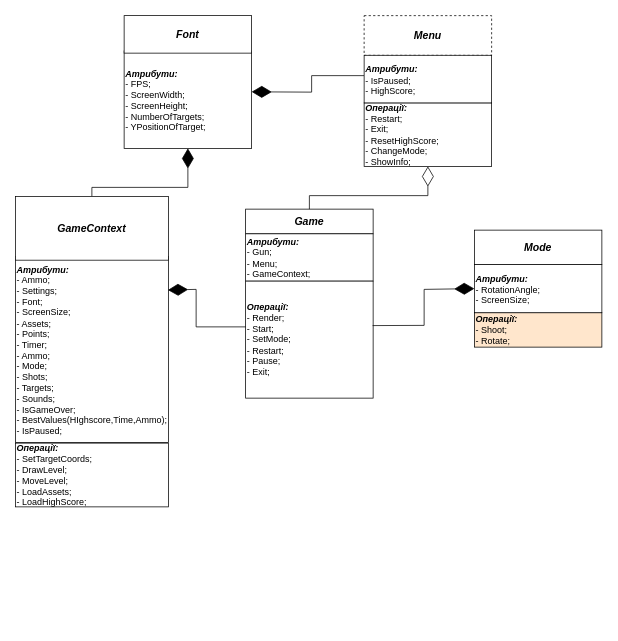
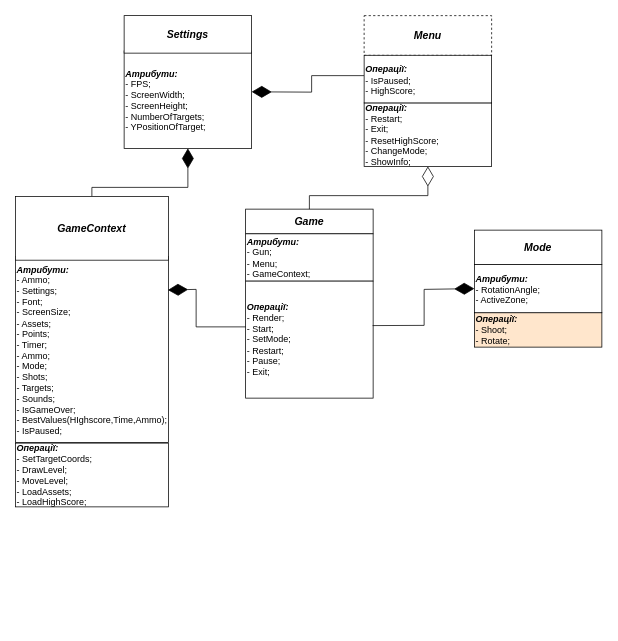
  <mxCell id="0" />
  <mxCell id="1" parent="0" />
  <mxCell id="2" value="" style="group" parent="1" vertex="1" connectable="0"><mxGeometry x="632" y="306" width="170" height="156" as="geometry" /></mxCell>
  <mxCell id="3" value="&lt;i style=&quot;font-weight: bold;&quot;&gt;Операції:&lt;/i&gt;&lt;br&gt;- Shoot;&lt;br&gt;- Rotate;" style="rounded=0;whiteSpace=wrap;html=1;align=left;container=0;fillColor=#ffe6cc;" parent="2" vertex="1"><mxGeometry y="110.118" width="170" height="45.882" as="geometry" /></mxCell>
  <mxCell id="4" value="&lt;span style=&quot;font-size: 14px;&quot;&gt;&lt;b&gt;&lt;i&gt;Mode&lt;/i&gt;&lt;/b&gt;&lt;/span&gt;" style="rounded=0;whiteSpace=wrap;html=1;container=0;" parent="2" vertex="1"><mxGeometry width="170" height="45.882" as="geometry" /></mxCell>
- <mxCell id="5" value="&lt;div style=&quot;&quot;&gt;&lt;b style=&quot;background-color: initial; font-style: italic;&quot;&gt;&lt;br&gt;&lt;/b&gt;&lt;/div&gt;&lt;div style=&quot;&quot;&gt;&lt;b style=&quot;background-color: initial; font-style: italic;&quot;&gt;Атрибути:&lt;/b&gt;&lt;/div&gt;&lt;div style=&quot;&quot;&gt;&lt;span style=&quot;background-color: initial;&quot;&gt;-&amp;nbsp;&lt;/span&gt;&lt;font style=&quot;background-color: initial;&quot;&gt;&lt;span style=&quot;text-indent: -25.2pt; background-color: initial;&quot;&gt;RotationAngle&lt;/span&gt;&lt;span style=&quot;text-indent: -25.2pt; background-color: initial;&quot; lang=&quot;EN-US&quot;&gt;;&lt;/span&gt;&lt;/font&gt;&lt;/div&gt;&lt;font style=&quot;font-size: 12px;&quot;&gt;&lt;div style=&quot;&quot;&gt;&lt;span style=&quot;background-color: initial; text-indent: -25.2pt;&quot;&gt;- ScreenSize;&lt;/span&gt;&lt;/div&gt;&lt;/font&gt;&lt;p class=&quot;MsoListParagraph&quot;&gt;&lt;/p&gt;" style="rounded=0;whiteSpace=wrap;html=1;align=left;container=0;" parent="2" vertex="1"><mxGeometry y="45.882" width="170" height="64.235" as="geometry" /></mxCell>
+ <mxCell id="5" value="&lt;div style=&quot;&quot;&gt;&lt;b style=&quot;background-color: initial; font-style: italic;&quot;&gt;&lt;br&gt;&lt;/b&gt;&lt;/div&gt;&lt;div style=&quot;&quot;&gt;&lt;b style=&quot;background-color: initial; font-style: italic;&quot;&gt;Атрибути:&lt;/b&gt;&lt;/div&gt;&lt;div style=&quot;&quot;&gt;&lt;span style=&quot;background-color: initial;&quot;&gt;-&amp;nbsp;&lt;/span&gt;&lt;font style=&quot;background-color: initial;&quot;&gt;&lt;span style=&quot;text-indent: -25.2pt; background-color: initial;&quot;&gt;RotationAngle&lt;/span&gt;&lt;span style=&quot;text-indent: -25.2pt; background-color: initial;&quot; lang=&quot;EN-US&quot;&gt;;&lt;/span&gt;&lt;/font&gt;&lt;/div&gt;&lt;font style=&quot;font-size: 12px;&quot;&gt;&lt;div style=&quot;&quot;&gt;&lt;span style=&quot;background-color: initial; text-indent: -25.2pt;&quot;&gt;- ActiveZone;&lt;/span&gt;&lt;/div&gt;&lt;/font&gt;&lt;p class=&quot;MsoListParagraph&quot;&gt;&lt;/p&gt;" style="rounded=0;whiteSpace=wrap;html=1;align=left;container=0;" parent="2" vertex="1"><mxGeometry y="45.882" width="170" height="64.235" as="geometry" /></mxCell>
  <mxCell id="6" value="" style="group" parent="1" vertex="1" connectable="0"><mxGeometry x="485" y="20" width="170" height="201" as="geometry" /></mxCell>
  <mxCell id="7" value="&lt;i style=&quot;font-weight: bold;&quot;&gt;Операції:&lt;/i&gt;&lt;br&gt;- Restart;&lt;br&gt;- Exit;&lt;br&gt;- ResetHighScore;&lt;br&gt;- ChangeMode;&lt;div&gt;- ShowInfo;&lt;/div&gt;" style="rounded=0;whiteSpace=wrap;html=1;align=left;container=0;" parent="6" vertex="1"><mxGeometry y="116.368" width="170" height="84.632" as="geometry" /></mxCell>
  <mxCell id="8" value="&lt;span style=&quot;font-size: 14px;&quot;&gt;&lt;b&gt;&lt;i&gt;Menu&lt;/i&gt;&lt;/b&gt;&lt;/span&gt;" style="rounded=0;whiteSpace=wrap;html=1;container=0;dashed=1;" parent="6" vertex="1"><mxGeometry width="170" height="52.895" as="geometry" /></mxCell>
- <mxCell id="9" value="&lt;div style=&quot;&quot;&gt;&lt;b style=&quot;background-color: initial; font-style: italic;&quot;&gt;&lt;br&gt;&lt;/b&gt;&lt;/div&gt;&lt;div style=&quot;&quot;&gt;&lt;b style=&quot;background-color: initial; font-style: italic;&quot;&gt;Атрибути:&lt;/b&gt;&lt;/div&gt;&lt;div style=&quot;&quot;&gt;&lt;span style=&quot;background-color: initial;&quot;&gt;- IsPaused&lt;/span&gt;&lt;font style=&quot;background-color: initial;&quot;&gt;&lt;span style=&quot;text-indent: -25.2pt; background-color: initial;&quot; lang=&quot;EN-US&quot;&gt;;&lt;/span&gt;&lt;/font&gt;&lt;/div&gt;&lt;font style=&quot;font-size: 12px;&quot;&gt;&lt;div style=&quot;&quot;&gt;&lt;span style=&quot;background-color: initial; text-indent: -25.2pt;&quot;&gt;- HighScore;&lt;/span&gt;&lt;/div&gt;&lt;/font&gt;&lt;p class=&quot;MsoListParagraph&quot;&gt;&lt;/p&gt;" style="rounded=0;whiteSpace=wrap;html=1;align=left;container=0;" parent="6" vertex="1"><mxGeometry y="52.895" width="170" height="63.474" as="geometry" /></mxCell>
+ <mxCell id="9" value="&lt;div style=&quot;&quot;&gt;&lt;b style=&quot;background-color: initial; font-style: italic;&quot;&gt;&lt;br&gt;&lt;/b&gt;&lt;/div&gt;&lt;div style=&quot;&quot;&gt;&lt;b style=&quot;background-color: initial; font-style: italic;&quot;&gt;Операції:&lt;/b&gt;&lt;/div&gt;&lt;div style=&quot;&quot;&gt;&lt;span style=&quot;background-color: initial;&quot;&gt;- IsPaused&lt;/span&gt;&lt;font style=&quot;background-color: initial;&quot;&gt;&lt;span style=&quot;text-indent: -25.2pt; background-color: initial;&quot; lang=&quot;EN-US&quot;&gt;;&lt;/span&gt;&lt;/font&gt;&lt;/div&gt;&lt;font style=&quot;font-size: 12px;&quot;&gt;&lt;div style=&quot;&quot;&gt;&lt;span style=&quot;background-color: initial; text-indent: -25.2pt;&quot;&gt;- HighScore;&lt;/span&gt;&lt;/div&gt;&lt;/font&gt;&lt;p class=&quot;MsoListParagraph&quot;&gt;&lt;/p&gt;" style="rounded=0;whiteSpace=wrap;html=1;align=left;container=0;" parent="6" vertex="1"><mxGeometry y="52.895" width="170" height="63.474" as="geometry" /></mxCell>
  <mxCell id="10" value="" style="group" parent="1" vertex="1" connectable="0"><mxGeometry x="327" y="278" width="170" height="252" as="geometry" /></mxCell>
  <mxCell id="11" value="" style="group" parent="10" vertex="1" connectable="0"><mxGeometry width="170" height="116" as="geometry" /></mxCell>
  <mxCell id="12" value="&lt;span style=&quot;font-size: 14px;&quot;&gt;&lt;b&gt;&lt;i&gt;Game&lt;/i&gt;&lt;/b&gt;&lt;/span&gt;" style="rounded=0;whiteSpace=wrap;html=1;container=0;" parent="11" vertex="1"><mxGeometry width="170" height="32.941" as="geometry" /></mxCell>
  <mxCell id="13" value="&lt;div style=&quot;&quot;&gt;&lt;b style=&quot;background-color: initial; font-style: italic;&quot;&gt;&lt;br&gt;&lt;/b&gt;&lt;/div&gt;&lt;div style=&quot;&quot;&gt;&lt;b style=&quot;background-color: initial; font-style: italic;&quot;&gt;Атрибути:&lt;/b&gt;&lt;/div&gt;&lt;font style=&quot;font-size: 12px;&quot;&gt;&lt;div style=&quot;&quot;&gt;&lt;span style=&quot;background-color: initial; text-indent: -25.2pt;&quot;&gt;- Gun;&lt;/span&gt;&lt;/div&gt;&lt;div style=&quot;&quot;&gt;&lt;span style=&quot;background-color: initial; text-indent: -25.2pt;&quot;&gt;- Menu;&lt;/span&gt;&lt;/div&gt;&lt;div style=&quot;&quot;&gt;&lt;span style=&quot;background-color: initial; text-indent: -25.2pt;&quot;&gt;- GameContext;&lt;/span&gt;&lt;/div&gt;&lt;/font&gt;&lt;p class=&quot;MsoListParagraph&quot;&gt;&lt;/p&gt;" style="rounded=0;whiteSpace=wrap;html=1;align=left;container=0;" parent="11" vertex="1"><mxGeometry y="32.94" width="170" height="63.06" as="geometry" /></mxCell>
  <mxCell id="14" value="&lt;i style=&quot;font-weight: bold;&quot;&gt;Операції:&lt;br&gt;&lt;/i&gt;- Render;&lt;br&gt;- Start;&lt;br&gt;- SetMode;&lt;br&gt;- Restart;&lt;br&gt;- Pause;&lt;br&gt;- Exit;" style="rounded=0;whiteSpace=wrap;html=1;align=left;container=0;" parent="10" vertex="1"><mxGeometry y="96" width="170" height="156" as="geometry" /></mxCell>
  <mxCell id="15" value="" style="group" parent="1" vertex="1" connectable="0"><mxGeometry x="165" y="20" width="170" height="200" as="geometry" /></mxCell>
  <mxCell id="16" value="&lt;div style=&quot;&quot;&gt;&lt;b style=&quot;background-color: initial; font-style: italic;&quot;&gt;&lt;br&gt;&lt;/b&gt;&lt;/div&gt;&lt;div style=&quot;&quot;&gt;&lt;b style=&quot;background-color: initial; font-style: italic;&quot;&gt;Атрибути:&lt;/b&gt;&lt;/div&gt;&lt;font style=&quot;font-size: 12px;&quot;&gt;&lt;div style=&quot;&quot;&gt;&lt;span style=&quot;background-color: initial; text-indent: -25.2pt;&quot;&gt;- FPS;&lt;/span&gt;&lt;/div&gt;&lt;div style=&quot;&quot;&gt;&lt;span style=&quot;background-color: initial; text-indent: -25.2pt;&quot;&gt;- ScreenWidth;&lt;/span&gt;&lt;/div&gt;&lt;div style=&quot;&quot;&gt;&lt;span style=&quot;background-color: initial; text-indent: -25.2pt;&quot;&gt;- ScreenHeight;&lt;/span&gt;&lt;/div&gt;&lt;div style=&quot;&quot;&gt;&lt;span style=&quot;background-color: initial; text-indent: -25.2pt;&quot;&gt;- NumberOfTargets;&lt;br&gt;&lt;/span&gt;&lt;/div&gt;&lt;div style=&quot;&quot;&gt;&lt;span style=&quot;background-color: initial; text-indent: -25.2pt;&quot;&gt;- YPositionOfTarget;&lt;/span&gt;&lt;/div&gt;&lt;/font&gt;&lt;p class=&quot;MsoListParagraph&quot;&gt;&lt;/p&gt;" style="rounded=0;whiteSpace=wrap;html=1;align=left;container=0;" parent="15" vertex="1"><mxGeometry y="47" width="170" height="130" as="geometry" /></mxCell>
- <mxCell id="17" value="&lt;span style=&quot;font-size: 14px;&quot;&gt;&lt;b&gt;&lt;i&gt;Font&lt;/i&gt;&lt;/b&gt;&lt;/span&gt;" style="rounded=0;whiteSpace=wrap;html=1;container=0;" parent="15" vertex="1"><mxGeometry width="170" height="50" as="geometry" /></mxCell>
+ <mxCell id="17" value="&lt;span style=&quot;font-size: 14px;&quot;&gt;&lt;b&gt;&lt;i&gt;Settings&lt;/i&gt;&lt;/b&gt;&lt;/span&gt;" style="rounded=0;whiteSpace=wrap;html=1;container=0;" parent="15" vertex="1"><mxGeometry width="170" height="50" as="geometry" /></mxCell>
  <mxCell id="18" value="" style="endArrow=diamondThin;endFill=1;endSize=24;html=1;rounded=0;exitX=0.5;exitY=0;exitDx=0;exitDy=0;entryX=0.5;entryY=1;entryDx=0;entryDy=0;" parent="1" source="24" target="16" edge="1"><mxGeometry width="160" relative="1" as="geometry"><mxPoint x="295" y="250" as="sourcePoint" /><mxPoint x="455" y="250" as="targetPoint" /><Array as="points"><mxPoint x="122" y="249" /><mxPoint x="250" y="249" /></Array></mxGeometry></mxCell>
  <mxCell id="19" value="" style="endArrow=diamondThin;endFill=1;endSize=24;html=1;rounded=0;exitX=0.996;exitY=0.38;exitDx=0;exitDy=0;entryX=0;entryY=0.5;entryDx=0;entryDy=0;exitPerimeter=0;" parent="1" source="14" target="5" edge="1"><mxGeometry width="160" relative="1" as="geometry"><mxPoint x="375" y="350" as="sourcePoint" /><mxPoint x="535" y="350" as="targetPoint" /><Array as="points"><mxPoint x="565" y="433" /><mxPoint x="565" y="385" /></Array></mxGeometry></mxCell>
  <mxCell id="20" value="" style="endArrow=diamondThin;endFill=0;endSize=24;html=1;rounded=0;exitX=0.5;exitY=0;exitDx=0;exitDy=0;entryX=0.5;entryY=1;entryDx=0;entryDy=0;" parent="1" source="12" target="7" edge="1"><mxGeometry width="160" relative="1" as="geometry"><mxPoint x="381" y="170" as="sourcePoint" /><mxPoint x="456" y="190" as="targetPoint" /><Array as="points"><mxPoint x="412" y="260" /><mxPoint x="570" y="260" /></Array></mxGeometry></mxCell>
  <mxCell id="21" value="" style="endArrow=diamondThin;endFill=1;endSize=24;html=1;rounded=0;entryX=1;entryY=0.42;entryDx=0;entryDy=0;entryPerimeter=0;exitX=-0.001;exitY=0.427;exitDx=0;exitDy=0;exitPerimeter=0;" parent="1" source="9" target="16" edge="1"><mxGeometry width="160" relative="1" as="geometry"><mxPoint x="480" y="100" as="sourcePoint" /><mxPoint x="445" y="370" as="targetPoint" /><Array as="points"><mxPoint x="415" y="100" /><mxPoint x="415" y="122" /></Array></mxGeometry></mxCell>
  <mxCell id="22" value="" style="group" vertex="1" connectable="0" parent="1"><mxGeometry x="20" y="261" width="204" height="571" as="geometry" /></mxCell>
  <mxCell id="23" value="&lt;div style=&quot;&quot;&gt;&lt;b style=&quot;background-color: initial; font-style: italic;&quot;&gt;&lt;br&gt;&lt;/b&gt;&lt;/div&gt;&lt;div style=&quot;&quot;&gt;&lt;b style=&quot;background-color: initial; font-style: italic;&quot;&gt;Атрибути:&lt;/b&gt;&lt;/div&gt;&lt;font style=&quot;font-size: 12px;&quot;&gt;&lt;div style=&quot;&quot;&gt;&lt;span style=&quot;background-color: initial; text-indent: -25.2pt;&quot;&gt;- Ammo;&lt;/span&gt;&lt;/div&gt;&lt;div style=&quot;&quot;&gt;&lt;span style=&quot;background-color: initial; text-indent: -25.2pt;&quot;&gt;- Settings;&lt;/span&gt;&lt;/div&gt;&lt;div style=&quot;&quot;&gt;&lt;span style=&quot;background-color: initial; text-indent: -25.2pt;&quot;&gt;- Font;&lt;/span&gt;&lt;/div&gt;&lt;div style=&quot;&quot;&gt;&lt;span style=&quot;background-color: initial; text-indent: -25.2pt;&quot;&gt;- ScreenSize;&lt;/span&gt;&lt;/div&gt;&lt;div style=&quot;&quot;&gt;- Assets;&lt;/div&gt;&lt;div style=&quot;&quot;&gt;- Points;&lt;/div&gt;&lt;div style=&quot;&quot;&gt;- Timer;&lt;br&gt;- Ammo;&lt;/div&gt;&lt;div style=&quot;&quot;&gt;- Mode;&lt;/div&gt;&lt;div style=&quot;&quot;&gt;- Shots;&lt;/div&gt;&lt;div style=&quot;&quot;&gt;- Targets;&lt;/div&gt;&lt;div style=&quot;&quot;&gt;- Sounds;&lt;/div&gt;&lt;div style=&quot;&quot;&gt;- IsGameOver;&lt;/div&gt;&lt;div style=&quot;&quot;&gt;- BestValues(HIghscore,Time,Ammo);&lt;/div&gt;&lt;div style=&quot;&quot;&gt;- IsPaused;&lt;/div&gt;&lt;/font&gt;&lt;p class=&quot;MsoListParagraph&quot;&gt;&lt;/p&gt;" style="rounded=0;whiteSpace=wrap;html=1;align=left;container=0;" vertex="1" parent="22"><mxGeometry y="79.97" width="204" height="248.03" as="geometry" /></mxCell>
  <mxCell id="24" value="&lt;span style=&quot;font-size: 14px;&quot;&gt;&lt;b&gt;&lt;i&gt;GameContext&lt;/i&gt;&lt;/b&gt;&lt;/span&gt;" style="rounded=0;whiteSpace=wrap;html=1;container=0;" vertex="1" parent="22"><mxGeometry width="204" height="85.07" as="geometry" /></mxCell>
  <mxCell id="25" value="&lt;i style=&quot;font-weight: bold;&quot;&gt;Операції:&lt;br&gt;&lt;/i&gt;- SetTargetCoords;&lt;div&gt;- DrawLevel;&lt;/div&gt;&lt;div&gt;- MoveLevel;&lt;br&gt;- LoadAssets;&lt;br&gt;- LoadHighScore;&lt;br&gt;&lt;/div&gt;" style="rounded=0;whiteSpace=wrap;html=1;align=left;container=0;" vertex="1" parent="22"><mxGeometry y="329" width="204" height="85" as="geometry" /></mxCell>
  <mxCell id="26" value="" style="endArrow=diamondThin;endFill=1;endSize=24;html=1;rounded=0;exitX=0.001;exitY=0.391;exitDx=0;exitDy=0;entryX=0.997;entryY=0.181;entryDx=0;entryDy=0;entryPerimeter=0;exitPerimeter=0;" edge="1" parent="1" source="14" target="23"><mxGeometry width="160" relative="1" as="geometry"><mxPoint x="328" y="477" as="sourcePoint" /><mxPoint x="188" y="426" as="targetPoint" /><Array as="points"><mxPoint x="261" y="435" /><mxPoint x="261" y="385" /></Array></mxGeometry></mxCell>
